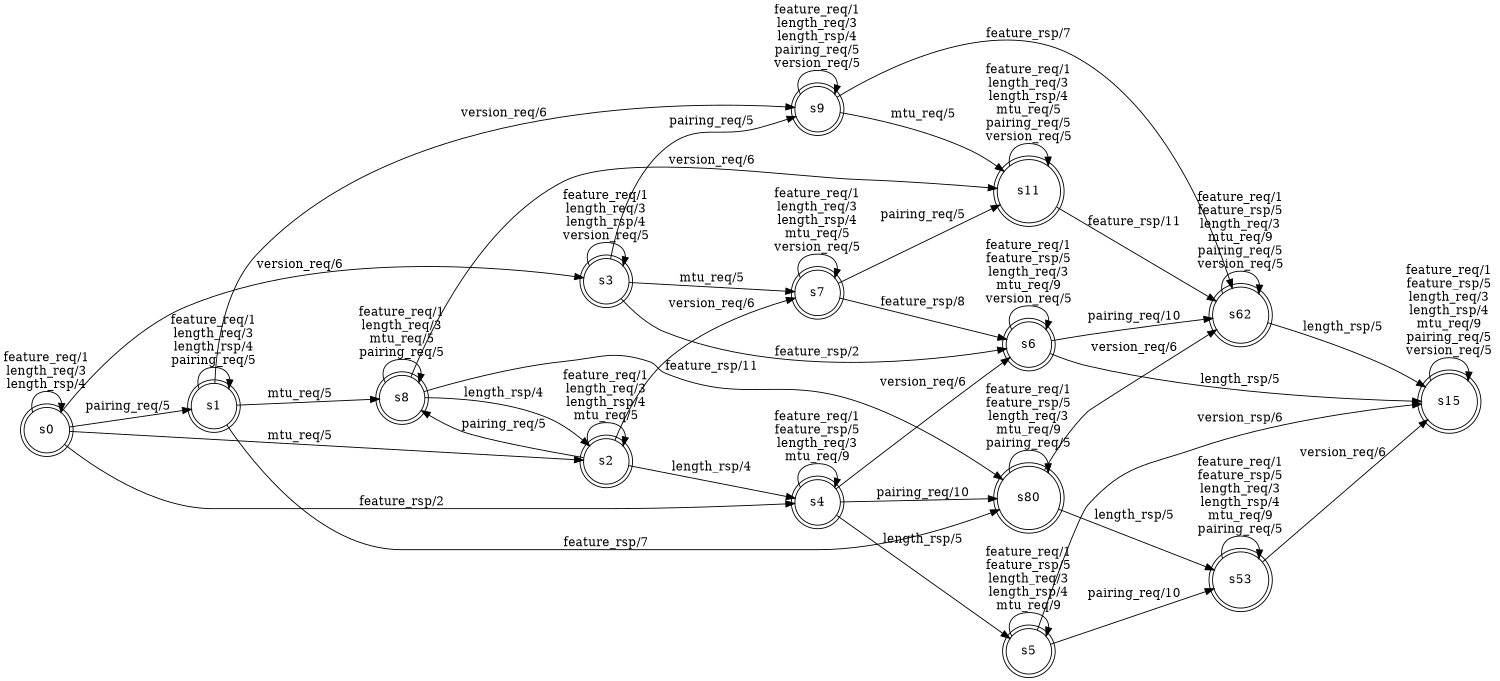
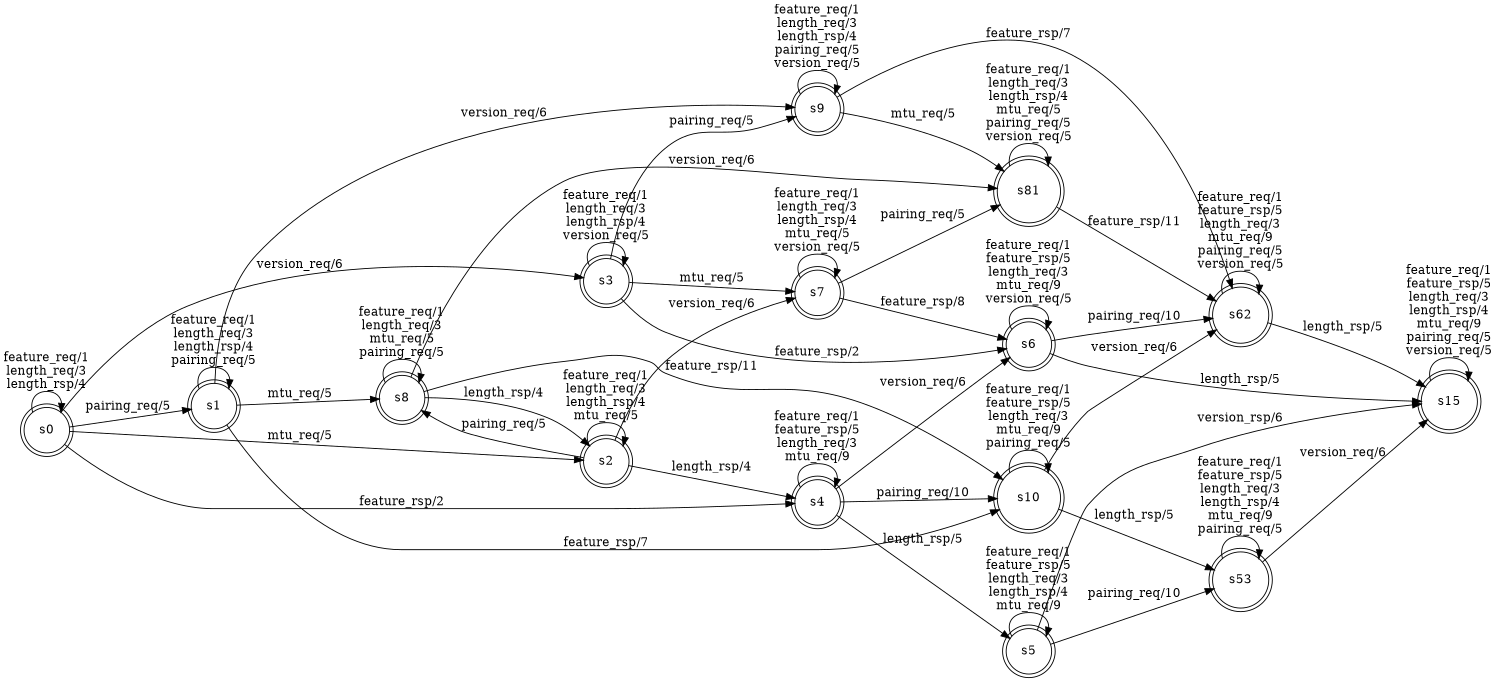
  digraph {
    rankdir=LR
    node [fillcolor=white shape=doublecircle style=filled]
    s0 [isInitial=True]
    s1
    s2
    s3
    s4
    s8
    s9
-   s10 [label=s80]
+   s10
    s7
    s6
    s5
-   s11
+   s11 [label=s81]
    n13 [label=s62]
    n14 [label=s53]
    s15
    s0 -> s0 [label="feature_req/1\nlength_req/3\nlength_rsp/4"]
    s0 -> s1 [label="pairing_req/5"]
    s0 -> s2 [label="mtu_req/5"]
    s0 -> s3 [label="version_req/6"]
    s0 -> s4 [label="feature_rsp/2"]
    s1 -> s1 [label="feature_req/1\nlength_req/3\nlength_rsp/4\npairing_req/5"]
    s1 -> s8 [label="mtu_req/5"]
    s1 -> s9 [label="version_req/6"]
    s1 -> s10 [label="feature_rsp/7"]
    s2 -> s2 [label="feature_req/1\nlength_req/3\nlength_rsp/4\nmtu_req/5"]
    s2 -> s4 [label="length_rsp/4"]
    s2 -> s8 [label="pairing_req/5"]
    s2 -> s7 [label="version_req/6"]
    s3 -> s3 [label="feature_req/1\nlength_req/3\nlength_rsp/4\nversion_req/5"]
    s3 -> s9 [label="pairing_req/5"]
    s3 -> s7 [label="mtu_req/5"]
    s3 -> s6 [label="feature_rsp/2"]
    s4 -> s4 [label="feature_req/1\nfeature_rsp/5\nlength_req/3\nmtu_req/9"]
    s4 -> s10 [label="pairing_req/10"]
    s4 -> s6 [label="version_req/6"]
    s4 -> s5 [label="length_rsp/5"]
    s8 -> s2 [label="length_rsp/4"]
    s8 -> s8 [label="feature_req/1\nlength_req/3\nmtu_req/5\npairing_req/5"]
    s8 -> s10 [label="feature_rsp/11"]
    s8 -> s11 [label="version_req/6"]
    s9 -> s9 [label="feature_req/1\nlength_req/3\nlength_rsp/4\npairing_req/5\nversion_req/5"]
    s9 -> s11 [label="mtu_req/5"]
    s9 -> n13 [label="feature_rsp/7"]
    s10 -> s10 [label="feature_req/1\nfeature_rsp/5\nlength_req/3\nmtu_req/9\npairing_req/5"]
    s10 -> n13 [label="version_req/6"]
    s10 -> n14 [label="length_rsp/5"]
    s7 -> s7 [label="feature_req/1\nlength_req/3\nlength_rsp/4\nmtu_req/5\nversion_req/5"]
    s7 -> s6 [label="feature_rsp/8"]
    s7 -> s11 [label="pairing_req/5"]
    s6 -> s6 [label="feature_req/1\nfeature_rsp/5\nlength_req/3\nmtu_req/9\nversion_req/5"]
    s6 -> n13 [label="pairing_req/10"]
    s6 -> s15 [label="length_rsp/5"]
    s5 -> s5 [label="feature_req/1\nfeature_rsp/5\nlength_req/3\nlength_rsp/4\nmtu_req/9"]
    s5 -> n14 [label="pairing_req/10"]
    s5 -> s15 [label="version_rsp/6"]
    s11 -> s11 [label="feature_req/1\nlength_req/3\nlength_rsp/4\nmtu_req/5\npairing_req/5\nversion_req/5"]
    s11 -> n13 [label="feature_rsp/11"]
    n13 -> n13 [label="feature_req/1\nfeature_rsp/5\nlength_req/3\nmtu_req/9\npairing_req/5\nversion_req/5"]
    n13 -> s15 [label="length_rsp/5"]
    n14 -> n14 [label="feature_req/1\nfeature_rsp/5\nlength_req/3\nlength_rsp/4\nmtu_req/9\npairing_req/5"]
    n14 -> s15 [label="version_req/6"]
    s15 -> s15 [label="feature_req/1\nfeature_rsp/5\nlength_req/3\nlength_rsp/4\nmtu_req/9\npairing_req/5\nversion_req/5"]
  }
